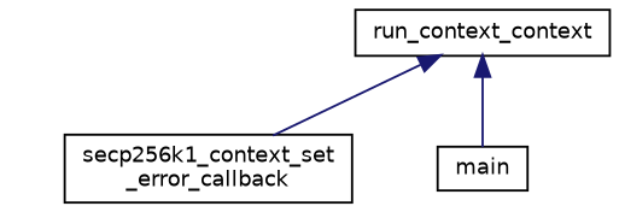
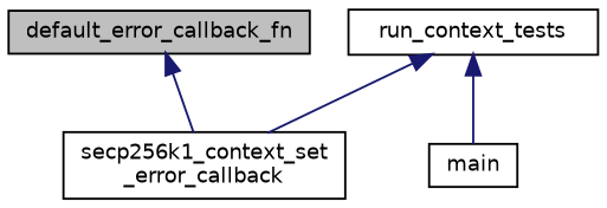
  digraph {
    rankdir=TB
    node [color=black fillcolor=white fontname=Helvetica fontsize=10 shape=record style=filled]
    edge [color=midnightblue dir=back fontname=Helvetica fontsize=10 labelfontname=Helvetica labelfontsize=10 style=solid]
+   n1 [fillcolor=grey75 fontcolor=black height=0.2 label=default_error_callback_fn width=0.4]
    n2 [height=0.2 label="secp256k1_context_set\l_error_callback" width=0.4]
-   n3 [height=0.2 label=run_context_context width=0.4]
+   n3 [height=0.2 label=run_context_tests width=0.4]
    n4 [height=0.2 label=main width=0.4]
+   n1 -> n2
    n3 -> n2
    n3 -> n4
  }
